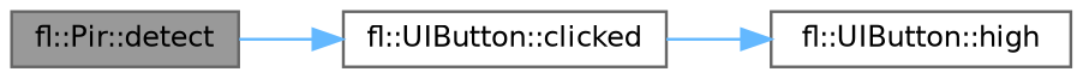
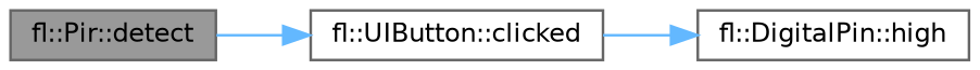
  digraph {
    rankdir=LR
    node [color=grey40 fillcolor=white fontname=Helvetica fontsize=10 shape=box style=filled]
    edge [color=steelblue1 fontname=Helvetica fontsize=10 labelfontname=Helvetica labelfontsize=10 style=solid]
    n1 [color=gray40 fillcolor=grey60 fontcolor=black height=0.2 label="fl::Pir::detect" width=0.4]
    n2 [height=0.2 label="fl::UIButton::clicked" width=0.4]
-   n3 [height=0.2 label="fl::UIButton::high" width=0.4]
+   n3 [height=0.2 label="fl::DigitalPin::high" width=0.4]
    n1 -> n2
    n2 -> n3
  }
